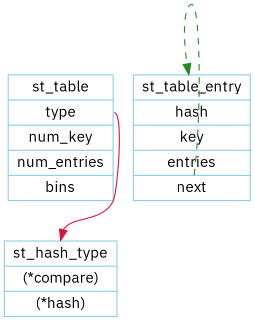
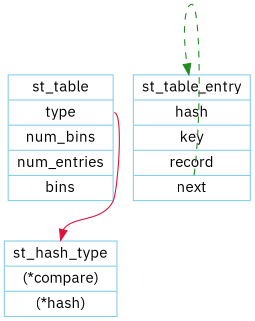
  digraph {
    fontname="IBM Plex Sans"
    rankdir=TB
    node [color=skyblue fontname="IBM Plex Sans" shape=record]
    edge [fontname="IBM Plex Sans" headport=head]
    n1 [label="{<head>st_hash_type|(*compare)|(*hash)}"]
-   n2 [label="{<head>st_table_entry|hash|key|entries|<next>next}"]
-   n3 [label="{st_table|<type>type|num_key|num_entries|<bins>bins}"]
+   n2 [label="{<head>st_table_entry|hash|key|record|<next>next}"]
+   n3 [label="{st_table|<type>type|num_bins|num_entries|<bins>bins}"]
    n2 -> n2 [color=forestgreen style=dashed tailport=next]
    n3 -> n1 [color=crimson tailport=type]
  }
